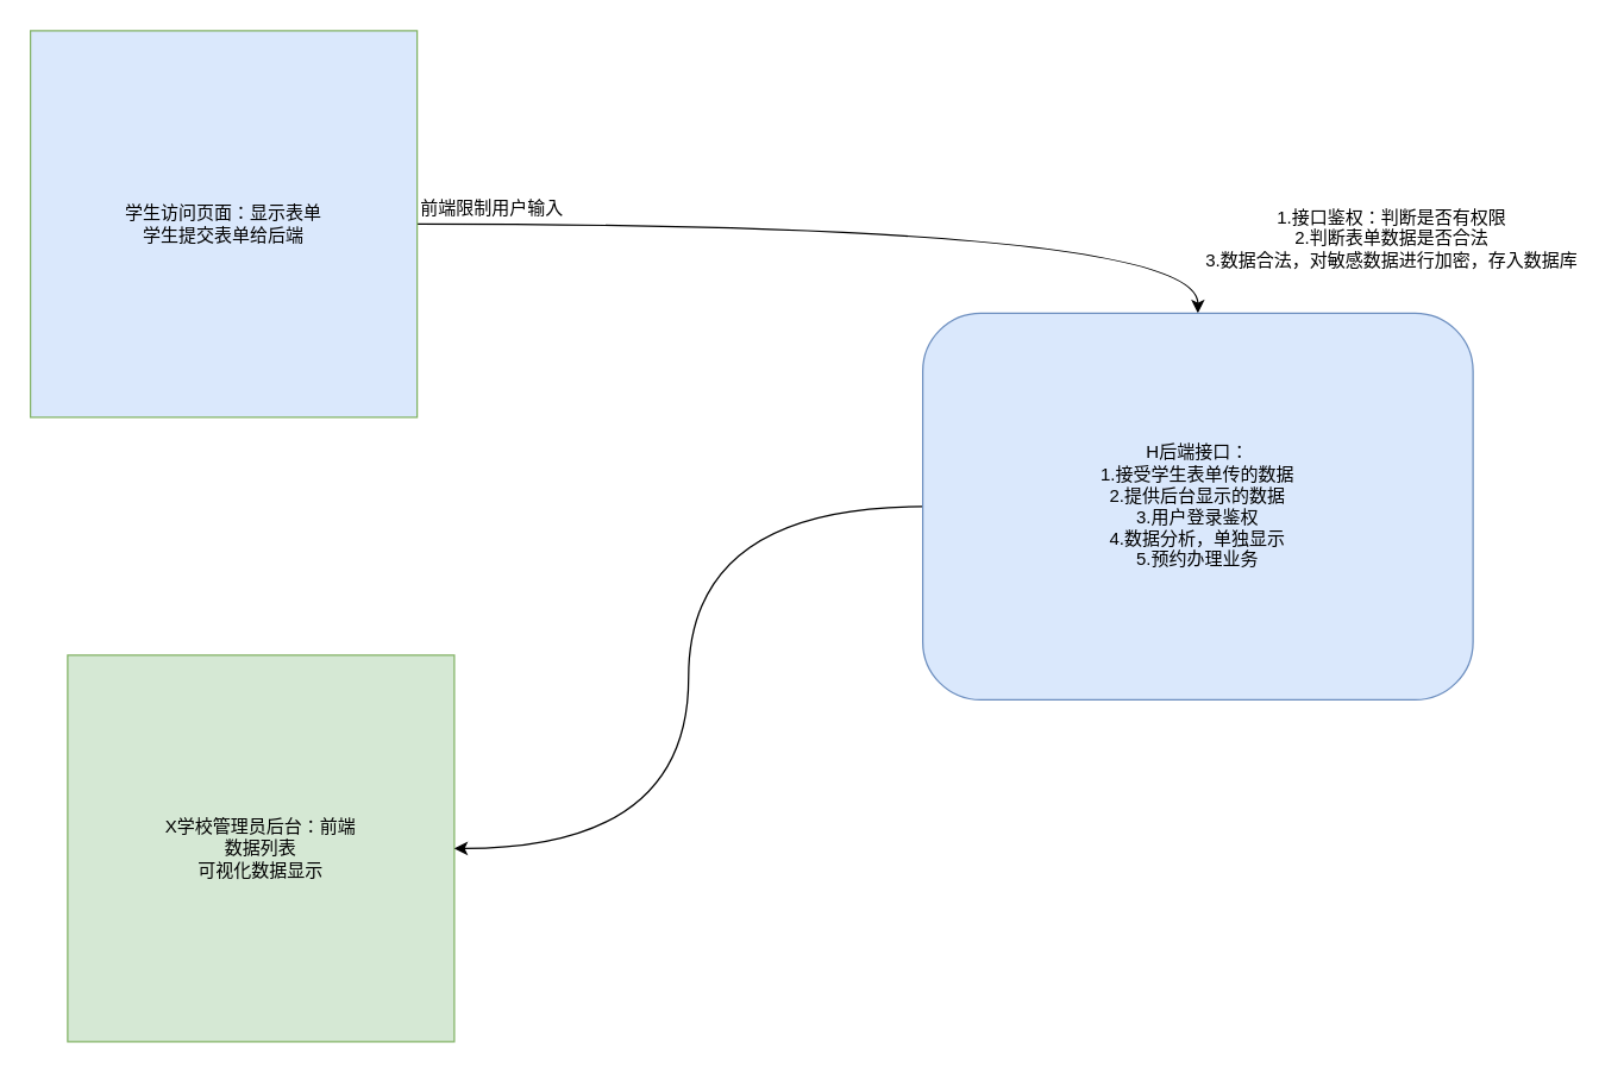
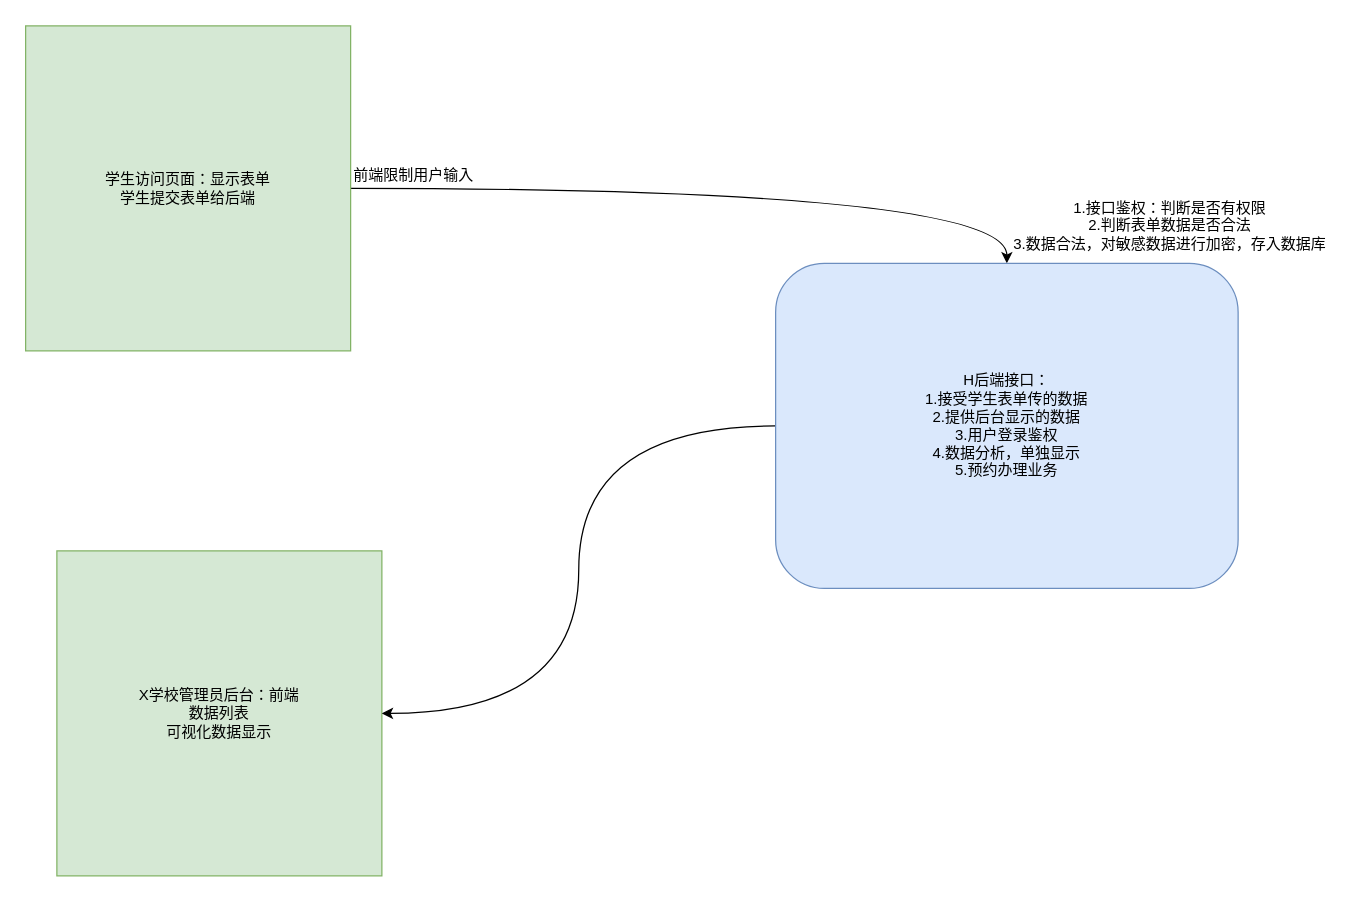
  <mxCell id="0" />
  <mxCell id="1" parent="0" />
  <mxCell id="2" style="edgeStyle=orthogonalEdgeStyle;rounded=0;orthogonalLoop=1;jettySize=auto;html=1;entryX=0.5;entryY=0;entryDx=0;entryDy=0;elbow=vertical;exitX=1;exitY=0.5;exitDx=0;exitDy=0;curved=1;" edge="1" parent="1" source="3" target="6"><mxGeometry relative="1" as="geometry" /></mxCell>
- <mxCell id="3" value="&lt;font style=&quot;vertical-align: inherit;&quot;&gt;&lt;font style=&quot;vertical-align: inherit;&quot;&gt;&lt;font style=&quot;vertical-align: inherit;&quot;&gt;&lt;font style=&quot;vertical-align: inherit;&quot;&gt;&lt;font style=&quot;vertical-align: inherit;&quot;&gt;&lt;font style=&quot;vertical-align: inherit;&quot;&gt;&lt;font style=&quot;vertical-align: inherit;&quot;&gt;&lt;font style=&quot;vertical-align: inherit;&quot;&gt;学生访问页面：显示表单&lt;br&gt;学生提交表单给后端&lt;br&gt;&lt;/font&gt;&lt;/font&gt;&lt;/font&gt;&lt;/font&gt;&lt;/font&gt;&lt;/font&gt;&lt;/font&gt;&lt;/font&gt;" style="whiteSpace=wrap;html=1;aspect=fixed;fillColor=#dae8fc;strokeColor=#82b366;" parent="1" vertex="1"><mxGeometry x="20" y="20" width="260" height="260" as="geometry" /></mxCell>
+ <mxCell id="3" value="&lt;font style=&quot;vertical-align: inherit;&quot;&gt;&lt;font style=&quot;vertical-align: inherit;&quot;&gt;&lt;font style=&quot;vertical-align: inherit;&quot;&gt;&lt;font style=&quot;vertical-align: inherit;&quot;&gt;&lt;font style=&quot;vertical-align: inherit;&quot;&gt;&lt;font style=&quot;vertical-align: inherit;&quot;&gt;&lt;font style=&quot;vertical-align: inherit;&quot;&gt;&lt;font style=&quot;vertical-align: inherit;&quot;&gt;学生访问页面：显示表单&lt;br&gt;学生提交表单给后端&lt;br&gt;&lt;/font&gt;&lt;/font&gt;&lt;/font&gt;&lt;/font&gt;&lt;/font&gt;&lt;/font&gt;&lt;/font&gt;&lt;/font&gt;" style="whiteSpace=wrap;html=1;aspect=fixed;fillColor=#d5e8d4;strokeColor=#82b366;" parent="1" vertex="1"><mxGeometry x="20" y="20" width="260" height="260" as="geometry" /></mxCell>
  <mxCell id="4" value="&lt;font style=&quot;vertical-align: inherit;&quot;&gt;&lt;font style=&quot;vertical-align: inherit;&quot;&gt;X学校管理员后台：前端&lt;br&gt;数据列表&lt;br&gt;可视化数据显示&lt;br&gt;&lt;/font&gt;&lt;/font&gt;" style="whiteSpace=wrap;html=1;aspect=fixed;fillColor=#d5e8d4;strokeColor=#82b366;" parent="1" vertex="1"><mxGeometry x="45" y="440" width="260" height="260" as="geometry" /></mxCell>
  <mxCell id="5" style="edgeStyle=orthogonalEdgeStyle;curved=1;rounded=0;orthogonalLoop=1;jettySize=auto;html=1;elbow=vertical;" edge="1" parent="1" source="6" target="4"><mxGeometry relative="1" as="geometry" /></mxCell>
  <mxCell id="6" value="&lt;font style=&quot;vertical-align: inherit;&quot;&gt;&lt;font style=&quot;vertical-align: inherit;&quot;&gt;H后端接口：&lt;br&gt;1.接受学生表单传的数据&lt;br&gt;2.提供后台显示的数据&lt;br&gt;3.用户登录鉴权&lt;br&gt;4.数据分析，单独显示&lt;br&gt;5.预约办理业务&lt;br&gt;&lt;/font&gt;&lt;/font&gt;" style="rounded=1;whiteSpace=wrap;html=1;fillColor=#dae8fc;strokeColor=#6c8ebf;" parent="1" vertex="1"><mxGeometry x="620" y="210" width="370" height="260" as="geometry" /></mxCell>
- <mxCell id="7" value="1.接口鉴权：判断是否有权限&lt;br&gt;2.判断表单数据是否合法&lt;br&gt;3.数据合法，对敏感数据进行加密，存入数据库" style="text;html=1;resizable=0;autosize=1;align=center;verticalAlign=middle;points=[];fillColor=none;strokeColor=none;rounded=0;" vertex="1" parent="1"><mxGeometry x="800" y="130" width="270" height="60" as="geometry" /></mxCell>
+ <mxCell id="7" value="1.接口鉴权：判断是否有权限&lt;br&gt;2.判断表单数据是否合法&lt;br&gt;3.数据合法，对敏感数据进行加密，存入数据库" style="text;html=1;resizable=0;autosize=1;align=center;verticalAlign=middle;points=[];fillColor=none;strokeColor=none;rounded=0;" vertex="1" parent="1"><mxGeometry x="800" y="150" width="270" height="60" as="geometry" /></mxCell>
  <mxCell id="8" value="前端限制用户输入" style="text;html=1;resizable=0;autosize=1;align=center;verticalAlign=middle;points=[];fillColor=none;strokeColor=none;rounded=0;" vertex="1" parent="1"><mxGeometry x="270" y="125" width="120" height="30" as="geometry" /></mxCell>
